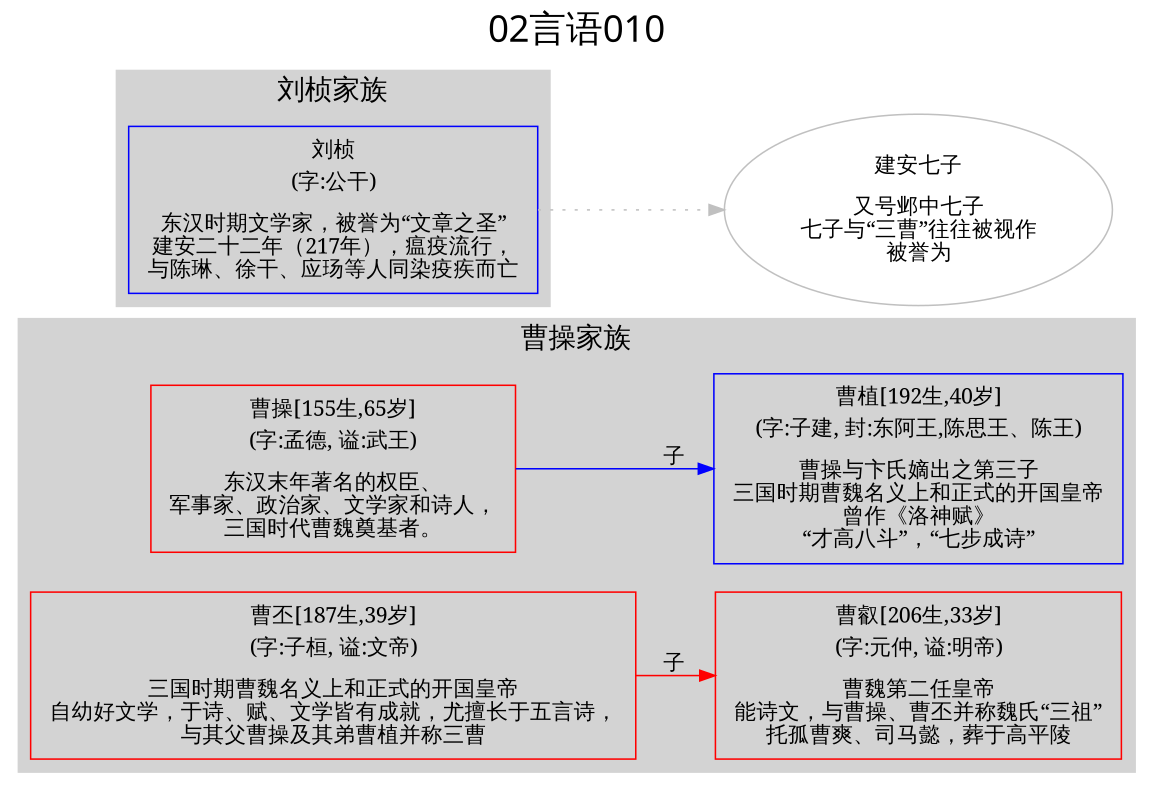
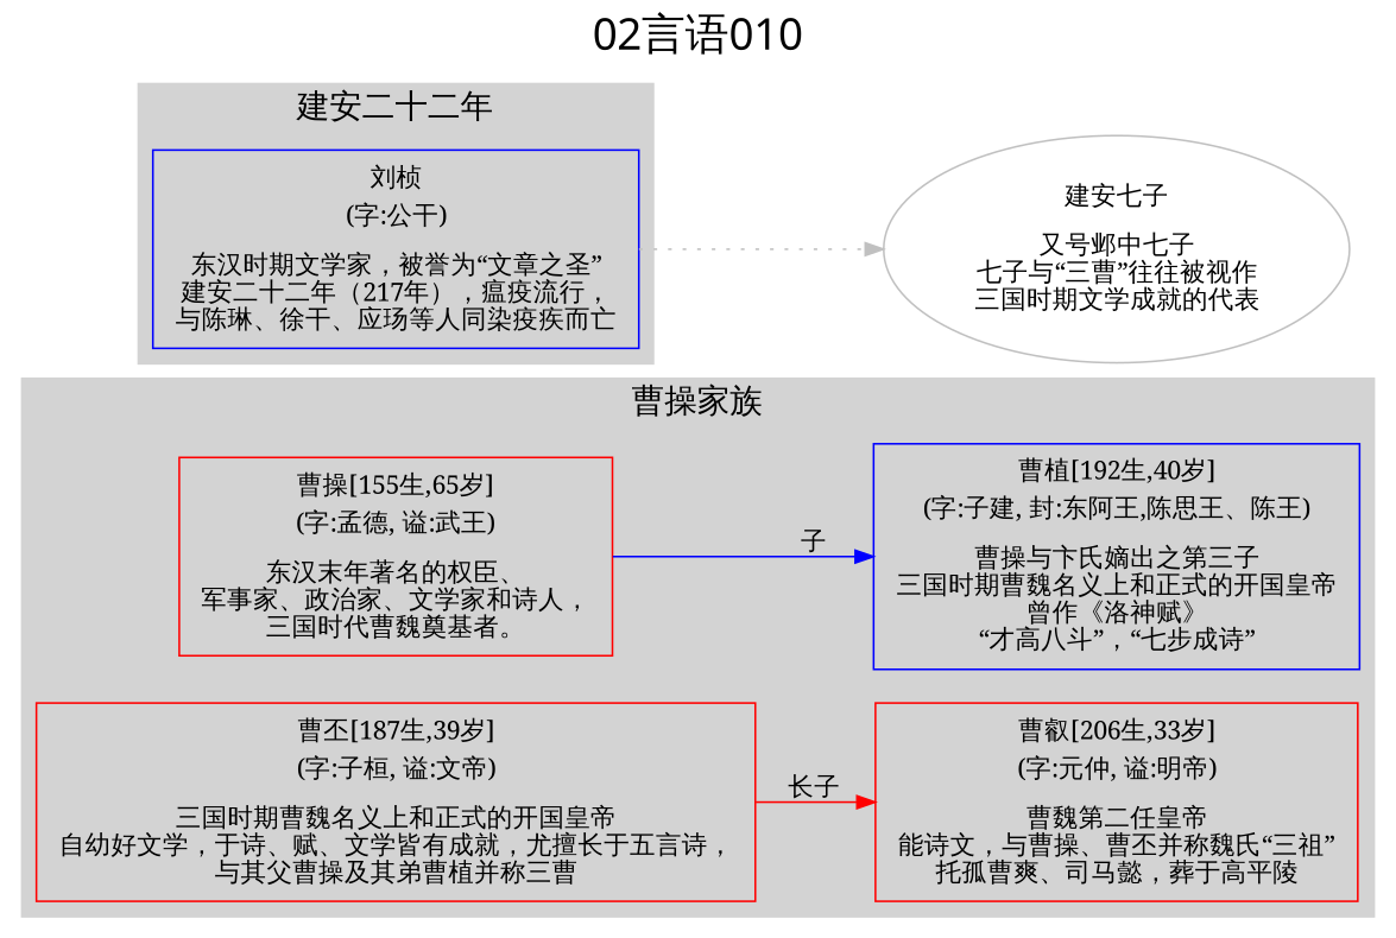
  digraph {
    color=lightgrey
    fontname=SimHei
    fontsize=24
    label="02言语010"
    labelloc=t
    rankdir=LR
    ranksep=0.5
    style=filled
    node [color=red fontname=SimSun shape=box]
    edge [fontname=SimSun style=solid]
    n1 [label=<<table border="0" cellborder="0"><tr><td>曹操[155生,65岁]</td></tr><tr><td>(字:孟德, 谥:武王)</td></tr><tr><td></td></tr><tr><td>东汉末年著名的权臣、<br/>军事家、政治家、文学家和诗人，<br/>三国时代曹魏奠基者。<br/></td></tr></table>>]
    n2 [label=<<table border="0" cellborder="0"><tr><td>曹叡[206生,33岁]</td></tr><tr><td>(字:元仲, 谥:明帝)</td></tr><tr><td></td></tr><tr><td>曹魏第二任皇帝<br/>能诗文，与曹操、曹丕并称魏氏“三祖”<br/>托孤曹爽、司马懿，葬于高平陵<br/></td></tr></table>>]
    n3 [color=blue label=<<table border="0" cellborder="0"><tr><td>曹植[192生,40岁]</td></tr><tr><td>(字:子建, 封:东阿王,陈思王、陈王)</td></tr><tr><td></td></tr><tr><td>曹操与卞氏嫡出之第三子<br/>三国时期曹魏名义上和正式的开国皇帝<br/>曾作《洛神赋》<br/>“才高八斗”，“七步成诗”<br/></td></tr></table>>]
    n4 [label=<<table border="0" cellborder="0"><tr><td>曹丕[187生,39岁]</td></tr><tr><td>(字:子桓, 谥:文帝)</td></tr><tr><td></td></tr><tr><td>三国时期曹魏名义上和正式的开国皇帝<br/>自幼好文学，于诗、赋、文学皆有成就，尤擅长于五言诗，<br/>与其父曹操及其弟曹植并称三曹<br/></td></tr></table>>]
    n5 [color=blue label=<<table border="0" cellborder="0"><tr><td>刘桢</td></tr><tr><td>(字:公干)</td></tr><tr><td></td></tr><tr><td>东汉时期文学家，被誉为“文章之圣”<br/>建安二十二年（217年），瘟疫流行，<br/>与陈琳、徐干、应玚等人同染疫疾而亡<br/></td></tr></table>>]
-   n6 [color=gray label=<<table border="0" cellborder="0"><tr><td>建安七子</td></tr><tr><td></td></tr><tr><td>又号邺中七子<br/>七子与“三曹”往往被视作<br/>被誉为<br/></td></tr></table>> shape=ellipse]
+   n6 [color=gray label=<<table border="0" cellborder="0"><tr><td>建安七子</td></tr><tr><td></td></tr><tr><td>又号邺中七子<br/>七子与“三曹”往往被视作<br/>三国时期文学成就的代表<br/></td></tr></table>> shape=ellipse]
    subgraph cluster_1 {
      fontsize=18
      label="曹操家族"
      n1
      n2
      n3
      n4
    }
    subgraph cluster_2 {
      fontsize=18
-     label="刘桢家族"
+     label="建安二十二年"
      n5
    }
    n1 -> n3 [color=blue label="子"]
-   n4 -> n2 [color=red label="子"]
+   n4 -> n2 [color=red label="长子"]
    n5 -> n6 [color=gray style=dotted]
  }
